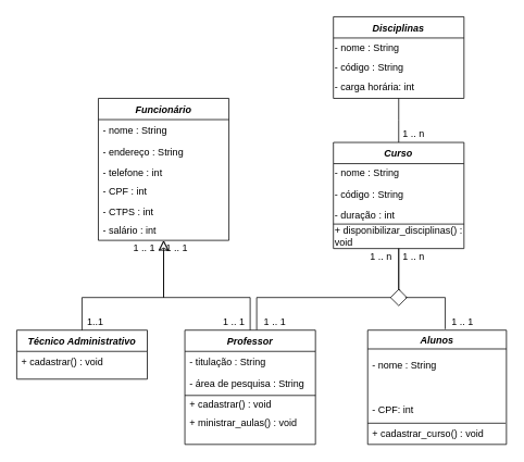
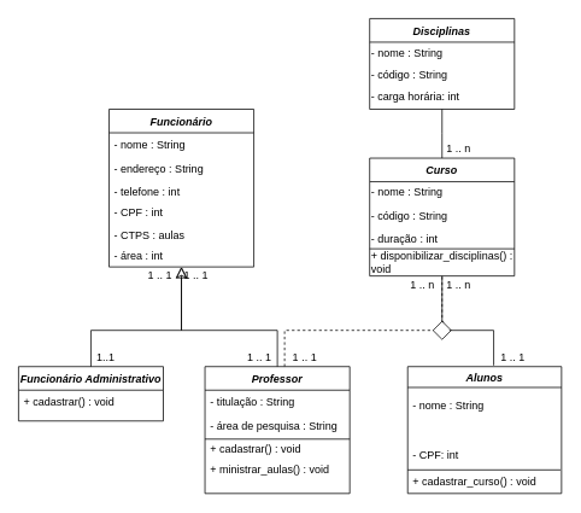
  <mxCell id="0" />
  <mxCell id="1" parent="0" />
  <mxCell id="2" value="Funcionário" style="swimlane;fontStyle=3;align=center;verticalAlign=top;childLayout=stackLayout;horizontal=1;startSize=26;horizontalStack=0;resizeParent=1;resizeLast=0;collapsible=1;marginBottom=0;rounded=0;shadow=0;strokeWidth=1;" parent="1" vertex="1"><mxGeometry x="120" y="120" width="160" height="174" as="geometry"><mxRectangle x="230" y="140" width="160" height="26" as="alternateBounds" /></mxGeometry></mxCell>
  <mxCell id="3" value="- nome : String" style="text;align=left;verticalAlign=top;spacingLeft=4;spacingRight=4;overflow=hidden;rotatable=0;points=[[0,0.5],[1,0.5]];portConstraint=eastwest;" parent="2" vertex="1"><mxGeometry y="26" width="160" height="26" as="geometry" /></mxCell>
  <mxCell id="4" value="- endereço : String" style="text;align=left;verticalAlign=top;spacingLeft=4;spacingRight=4;overflow=hidden;rotatable=0;points=[[0,0.5],[1,0.5]];portConstraint=eastwest;rounded=0;shadow=0;html=0;" parent="2" vertex="1"><mxGeometry y="52" width="160" height="26" as="geometry" /></mxCell>
  <mxCell id="5" value="- telefone : int" style="text;align=left;verticalAlign=top;spacingLeft=4;spacingRight=4;overflow=hidden;rotatable=0;points=[[0,0.5],[1,0.5]];portConstraint=eastwest;rounded=0;shadow=0;html=0;" parent="2" vertex="1"><mxGeometry y="78" width="160" height="22" as="geometry" /></mxCell>
  <mxCell id="6" value="- CPF : int" style="text;align=left;verticalAlign=top;spacingLeft=4;spacingRight=4;overflow=hidden;rotatable=0;points=[[0,0.5],[1,0.5]];portConstraint=eastwest;" parent="2" vertex="1"><mxGeometry y="100" width="160" height="26" as="geometry" /></mxCell>
- <mxCell id="7" value="- CTPS : int" style="text;align=left;verticalAlign=top;spacingLeft=4;spacingRight=4;overflow=hidden;rotatable=0;points=[[0,0.5],[1,0.5]];portConstraint=eastwest;rounded=0;shadow=0;html=0;" vertex="1" parent="2"><mxGeometry y="126" width="160" height="22" as="geometry" /></mxCell>
- <mxCell id="8" value="- salário : int" style="text;align=left;verticalAlign=top;spacingLeft=4;spacingRight=4;overflow=hidden;rotatable=0;points=[[0,0.5],[1,0.5]];portConstraint=eastwest;rounded=0;shadow=0;html=0;" vertex="1" parent="2"><mxGeometry y="148" width="160" height="22" as="geometry" /></mxCell>
- <mxCell id="9" value="Técnico Administrativo" style="swimlane;fontStyle=3;align=center;verticalAlign=top;childLayout=stackLayout;horizontal=1;startSize=26;horizontalStack=0;resizeParent=1;resizeLast=0;collapsible=1;marginBottom=0;rounded=0;shadow=0;strokeWidth=1;" parent="1" vertex="1"><mxGeometry x="20" y="404" width="160" height="60" as="geometry"><mxRectangle x="114" y="700" width="160" height="26" as="alternateBounds" /></mxGeometry></mxCell>
+ <mxCell id="7" value="- CTPS : aulas" style="text;align=left;verticalAlign=top;spacingLeft=4;spacingRight=4;overflow=hidden;rotatable=0;points=[[0,0.5],[1,0.5]];portConstraint=eastwest;rounded=0;shadow=0;html=0;" vertex="1" parent="2"><mxGeometry y="126" width="160" height="22" as="geometry" /></mxCell>
+ <mxCell id="8" value="- área : int" style="text;align=left;verticalAlign=top;spacingLeft=4;spacingRight=4;overflow=hidden;rotatable=0;points=[[0,0.5],[1,0.5]];portConstraint=eastwest;rounded=0;shadow=0;html=0;" vertex="1" parent="2"><mxGeometry y="148" width="160" height="22" as="geometry" /></mxCell>
+ <mxCell id="9" value="Funcionário Administrativo" style="swimlane;fontStyle=3;align=center;verticalAlign=top;childLayout=stackLayout;horizontal=1;startSize=26;horizontalStack=0;resizeParent=1;resizeLast=0;collapsible=1;marginBottom=0;rounded=0;shadow=0;strokeWidth=1;" parent="1" vertex="1"><mxGeometry x="20" y="404" width="160" height="60" as="geometry"><mxRectangle x="114" y="700" width="160" height="26" as="alternateBounds" /></mxGeometry></mxCell>
  <mxCell id="10" value="+ cadastrar() : void" style="text;strokeColor=none;fillColor=none;align=left;verticalAlign=top;spacingLeft=4;spacingRight=4;overflow=hidden;rotatable=0;points=[[0,0.5],[1,0.5]];portConstraint=eastwest;" vertex="1" parent="9"><mxGeometry y="26" width="160" height="30" as="geometry" /></mxCell>
  <mxCell id="11" value="" style="endArrow=classic;endSize=10;endFill=0;shadow=0;strokeWidth=1;rounded=0;edgeStyle=elbowEdgeStyle;elbow=vertical;" parent="1" source="9" target="2" edge="1"><mxGeometry width="160" relative="1" as="geometry"><mxPoint x="100" y="247" as="sourcePoint" /><mxPoint x="100" y="247" as="targetPoint" /><Array as="points"><mxPoint x="100" y="364" /><mxPoint x="200" y="364" /></Array></mxGeometry></mxCell>
- <mxCell id="12" style="edgeStyle=elbowEdgeStyle;rounded=0;orthogonalLoop=1;jettySize=auto;elbow=vertical;html=0;exitX=0.55;exitY=0;exitDx=0;exitDy=0;endArrow=none;endFill=0;endSize=10;strokeColor=#000000;exitPerimeter=0;" edge="1" parent="1" source="13" target="29"><mxGeometry relative="1" as="geometry"><Array as="points"><mxPoint x="488" y="364" /></Array></mxGeometry></mxCell>
+ <mxCell id="12" style="edgeStyle=elbowEdgeStyle;rounded=0;orthogonalLoop=1;jettySize=auto;elbow=vertical;html=0;exitX=0.55;exitY=0;exitDx=0;exitDy=0;endArrow=none;endFill=0;endSize=10;strokeColor=#000000;exitPerimeter=0;dashed=1;" edge="1" parent="1" source="13" target="29"><mxGeometry relative="1" as="geometry"><Array as="points"><mxPoint x="488" y="364" /></Array></mxGeometry></mxCell>
  <mxCell id="13" value="Professor" style="swimlane;fontStyle=3;align=center;verticalAlign=top;childLayout=stackLayout;horizontal=1;startSize=26;horizontalStack=0;resizeParent=1;resizeLast=0;collapsible=1;marginBottom=0;rounded=0;shadow=0;strokeWidth=1;" parent="1" vertex="1"><mxGeometry x="226" y="404" width="160" height="140" as="geometry"><mxRectangle x="340" y="380" width="170" height="26" as="alternateBounds" /></mxGeometry></mxCell>
  <mxCell id="14" value="- titulação : String" style="text;align=left;verticalAlign=top;spacingLeft=4;spacingRight=4;overflow=hidden;rotatable=0;points=[[0,0.5],[1,0.5]];portConstraint=eastwest;" parent="13" vertex="1"><mxGeometry y="26" width="160" height="26" as="geometry" /></mxCell>
  <mxCell id="15" value="- área de pesquisa : String" style="text;align=left;verticalAlign=top;spacingLeft=4;spacingRight=4;overflow=hidden;rotatable=0;points=[[0,0.5],[1,0.5]];portConstraint=eastwest;" vertex="1" parent="13"><mxGeometry y="52" width="160" height="26" as="geometry" /></mxCell>
  <mxCell id="16" value="" style="endArrow=none;html=1;endSize=10;strokeColor=#000000;exitX=0;exitY=0;exitDx=0;exitDy=0;exitPerimeter=0;" edge="1" parent="13"><mxGeometry width="50" height="50" relative="1" as="geometry"><mxPoint y="80" as="sourcePoint" /><mxPoint x="160" y="80" as="targetPoint" /></mxGeometry></mxCell>
  <mxCell id="17" value="+ cadastrar() : void" style="text;strokeColor=none;fillColor=none;align=left;verticalAlign=top;spacingLeft=4;spacingRight=4;overflow=hidden;rotatable=0;points=[[0,0.5],[1,0.5]];portConstraint=eastwest;" vertex="1" parent="13"><mxGeometry y="78" width="160" height="22" as="geometry" /></mxCell>
  <mxCell id="18" value="+ ministrar_aulas() : void" style="text;strokeColor=none;fillColor=none;align=left;verticalAlign=top;spacingLeft=4;spacingRight=4;overflow=hidden;rotatable=0;points=[[0,0.5],[1,0.5]];portConstraint=eastwest;" vertex="1" parent="13"><mxGeometry y="100" width="160" height="22" as="geometry" /></mxCell>
  <mxCell id="19" value="" style="endArrow=block;endSize=10;endFill=0;shadow=0;strokeWidth=1;rounded=0;edgeStyle=elbowEdgeStyle;elbow=vertical;" parent="1" source="13" target="2" edge="1"><mxGeometry width="160" relative="1" as="geometry"><mxPoint x="110" y="417" as="sourcePoint" /><mxPoint x="210" y="315" as="targetPoint" /><Array as="points"><mxPoint x="306" y="364" /><mxPoint x="200" y="364" /><mxPoint x="310" y="371" /><mxPoint x="310" y="371" /><mxPoint x="310" y="371" /></Array></mxGeometry></mxCell>
  <mxCell id="20" value="Disciplinas" style="swimlane;fontStyle=3;align=center;verticalAlign=top;childLayout=stackLayout;horizontal=1;startSize=26;horizontalStack=0;resizeParent=1;resizeLast=0;collapsible=1;marginBottom=0;rounded=0;shadow=0;strokeWidth=1;" parent="1" vertex="1"><mxGeometry x="408" y="20" width="160" height="100" as="geometry"><mxRectangle x="508" y="20" width="160" height="26" as="alternateBounds" /></mxGeometry></mxCell>
  <mxCell id="21" value="- nome : String" style="text;html=1;strokeColor=none;fillColor=none;align=left;verticalAlign=middle;whiteSpace=wrap;rounded=0;" vertex="1" parent="20"><mxGeometry y="26" width="160" height="24" as="geometry" /></mxCell>
  <mxCell id="22" value="- código : String" style="text;html=1;strokeColor=none;fillColor=none;align=left;verticalAlign=middle;whiteSpace=wrap;rounded=0;" vertex="1" parent="20"><mxGeometry y="50" width="160" height="24" as="geometry" /></mxCell>
  <mxCell id="23" value="- carga horária: int" style="text;html=1;strokeColor=none;fillColor=none;align=left;verticalAlign=middle;whiteSpace=wrap;rounded=0;" vertex="1" parent="20"><mxGeometry y="74" width="160" height="24" as="geometry" /></mxCell>
  <mxCell id="24" value="" style="edgeStyle=elbowEdgeStyle;rounded=0;orthogonalLoop=1;jettySize=auto;elbow=vertical;endArrow=none;endFill=0;endSize=10;strokeColor=#000000;exitX=0.559;exitY=-0.009;exitDx=0;exitDy=0;exitPerimeter=0;entryX=0.5;entryY=1;entryDx=0;entryDy=0;startArrow=none;" edge="1" parent="1" source="37" target="29"><mxGeometry relative="1" as="geometry"><mxPoint x="488" y="364" as="targetPoint" /><Array as="points"><mxPoint x="560" y="364" /><mxPoint x="540" y="364" /><mxPoint x="490" y="304" /></Array></mxGeometry></mxCell>
  <mxCell id="25" value="Alunos" style="swimlane;startSize=23;fontStyle=3" vertex="1" parent="1"><mxGeometry x="450" y="404" width="170" height="140" as="geometry"><mxRectangle x="550" y="360" width="70" height="23" as="alternateBounds" /></mxGeometry></mxCell>
  <mxCell id="26" value="- nome : String" style="text;strokeColor=none;fillColor=none;align=left;verticalAlign=top;spacingLeft=4;spacingRight=4;overflow=hidden;rotatable=0;points=[[0,0.5],[1,0.5]];portConstraint=eastwest;" vertex="1" parent="25"><mxGeometry y="30" width="170" height="26" as="geometry" /></mxCell>
  <mxCell id="27" value="- CPF: int" style="text;strokeColor=none;fillColor=none;align=left;verticalAlign=top;spacingLeft=4;spacingRight=4;overflow=hidden;rotatable=0;points=[[0,0.5],[1,0.5]];portConstraint=eastwest;" vertex="1" parent="25"><mxGeometry y="84" width="170" height="26" as="geometry" /></mxCell>
  <mxCell id="28" style="edgeStyle=elbowEdgeStyle;rounded=0;orthogonalLoop=1;jettySize=auto;elbow=vertical;html=1;entryX=0.5;entryY=1;entryDx=0;entryDy=0;endArrow=none;endFill=0;endSize=10;strokeColor=#000000;" edge="1" parent="1" source="29" target="20"><mxGeometry relative="1" as="geometry" /></mxCell>
  <mxCell id="29" value="Curso" style="swimlane;fontStyle=3;align=center;verticalAlign=top;childLayout=stackLayout;horizontal=1;startSize=26;horizontalStack=0;resizeParent=1;resizeLast=0;collapsible=1;marginBottom=0;rounded=0;shadow=0;strokeWidth=1;" vertex="1" parent="1"><mxGeometry x="408" y="174" width="160" height="130" as="geometry"><mxRectangle x="508" y="210" width="160" height="26" as="alternateBounds" /></mxGeometry></mxCell>
  <mxCell id="30" value="- nome : String" style="text;html=1;strokeColor=none;fillColor=none;align=left;verticalAlign=middle;whiteSpace=wrap;rounded=0;" vertex="1" parent="29"><mxGeometry y="26" width="160" height="24" as="geometry" /></mxCell>
  <mxCell id="31" value="- código : String" style="text;html=1;strokeColor=none;fillColor=none;align=left;verticalAlign=middle;whiteSpace=wrap;rounded=0;" vertex="1" parent="29"><mxGeometry y="50" width="160" height="30" as="geometry" /></mxCell>
  <mxCell id="32" value="- duração : int" style="text;html=1;strokeColor=none;fillColor=none;align=left;verticalAlign=middle;whiteSpace=wrap;rounded=0;" vertex="1" parent="29"><mxGeometry y="80" width="160" height="20" as="geometry" /></mxCell>
  <mxCell id="33" value="" style="endArrow=none;html=1;endSize=10;strokeColor=#000000;entryX=1;entryY=0;entryDx=0;entryDy=0;exitX=0;exitY=0;exitDx=0;exitDy=0;exitPerimeter=0;" edge="1" parent="29" target="34"><mxGeometry width="50" height="50" relative="1" as="geometry"><mxPoint y="100" as="sourcePoint" /><mxPoint x="168.98" y="100" as="targetPoint" /></mxGeometry></mxCell>
  <mxCell id="34" value="+ disponibilizar_disciplinas() : void" style="text;html=1;strokeColor=none;fillColor=none;align=left;verticalAlign=middle;whiteSpace=wrap;rounded=0;" vertex="1" parent="29"><mxGeometry y="100" width="160" height="30" as="geometry" /></mxCell>
  <mxCell id="35" value="+ cadastrar_curso() : void" style="text;strokeColor=none;fillColor=none;align=left;verticalAlign=top;spacingLeft=4;spacingRight=4;overflow=hidden;rotatable=0;points=[[0,0.5],[1,0.5]];portConstraint=eastwest;" vertex="1" parent="1"><mxGeometry x="450" y="518" width="170" height="26" as="geometry" /></mxCell>
  <mxCell id="36" value="" style="endArrow=none;html=1;endSize=10;strokeColor=#000000;entryX=0.994;entryY=0;entryDx=0;entryDy=0;entryPerimeter=0;exitX=0;exitY=0;exitDx=0;exitDy=0;exitPerimeter=0;" edge="1" parent="1" source="35" target="35"><mxGeometry width="50" height="50" relative="1" as="geometry"><mxPoint x="456" y="518" as="sourcePoint" /><mxPoint x="619" y="516" as="targetPoint" /></mxGeometry></mxCell>
  <mxCell id="37" value="" style="rhombus;whiteSpace=wrap;html=1;" vertex="1" parent="1"><mxGeometry x="478" y="354" width="20" height="20" as="geometry" /></mxCell>
  <mxCell id="38" value="" style="edgeStyle=elbowEdgeStyle;rounded=0;orthogonalLoop=1;jettySize=auto;elbow=vertical;endArrow=none;endFill=0;endSize=10;strokeColor=#000000;exitX=0.559;exitY=-0.009;exitDx=0;exitDy=0;exitPerimeter=0;" edge="1" parent="1" source="25"><mxGeometry relative="1" as="geometry"><mxPoint x="496" y="364" as="targetPoint" /><mxPoint x="545.03" y="402.74" as="sourcePoint" /><Array as="points"><mxPoint x="488" y="364" /><mxPoint x="520" y="334" /></Array></mxGeometry></mxCell>
  <mxCell id="39" value="1 .. 1" style="text;html=1;align=center;verticalAlign=middle;resizable=0;points=[];autosize=1;strokeColor=none;" vertex="1" parent="1"><mxGeometry x="316" y="384" width="40" height="20" as="geometry" /></mxCell>
  <mxCell id="40" value="1..1" style="text;html=1;align=center;verticalAlign=middle;resizable=0;points=[];autosize=1;strokeColor=none;" vertex="1" parent="1"><mxGeometry x="96" y="384" width="40" height="20" as="geometry" /></mxCell>
  <mxCell id="41" value="1 .. 1" style="text;html=1;align=center;verticalAlign=middle;resizable=0;points=[];autosize=1;strokeColor=none;" vertex="1" parent="1"><mxGeometry x="266" y="384" width="40" height="20" as="geometry" /></mxCell>
  <mxCell id="42" value="1 .. 1" style="text;html=1;align=center;verticalAlign=middle;resizable=0;points=[];autosize=1;strokeColor=none;" vertex="1" parent="1"><mxGeometry x="546" y="384" width="40" height="20" as="geometry" /></mxCell>
  <mxCell id="43" value="1 .. n" style="text;html=1;align=center;verticalAlign=middle;resizable=0;points=[];autosize=1;strokeColor=none;" vertex="1" parent="1"><mxGeometry x="486" y="154" width="40" height="20" as="geometry" /></mxCell>
  <mxCell id="44" value="1 .. 1" style="text;html=1;align=center;verticalAlign=middle;resizable=0;points=[];autosize=1;strokeColor=none;" vertex="1" parent="1"><mxGeometry x="196" y="294" width="40" height="20" as="geometry" /></mxCell>
  <mxCell id="45" value="1 .. 1" style="text;html=1;align=center;verticalAlign=middle;resizable=0;points=[];autosize=1;strokeColor=none;" vertex="1" parent="1"><mxGeometry x="156" y="294" width="40" height="20" as="geometry" /></mxCell>
  <mxCell id="46" value="1 .. n" style="text;html=1;align=center;verticalAlign=middle;resizable=0;points=[];autosize=1;strokeColor=none;" vertex="1" parent="1"><mxGeometry x="446" y="304" width="40" height="20" as="geometry" /></mxCell>
  <mxCell id="47" value="1 .. n" style="text;html=1;align=center;verticalAlign=middle;resizable=0;points=[];autosize=1;strokeColor=none;" vertex="1" parent="1"><mxGeometry x="486" y="304" width="40" height="20" as="geometry" /></mxCell>
